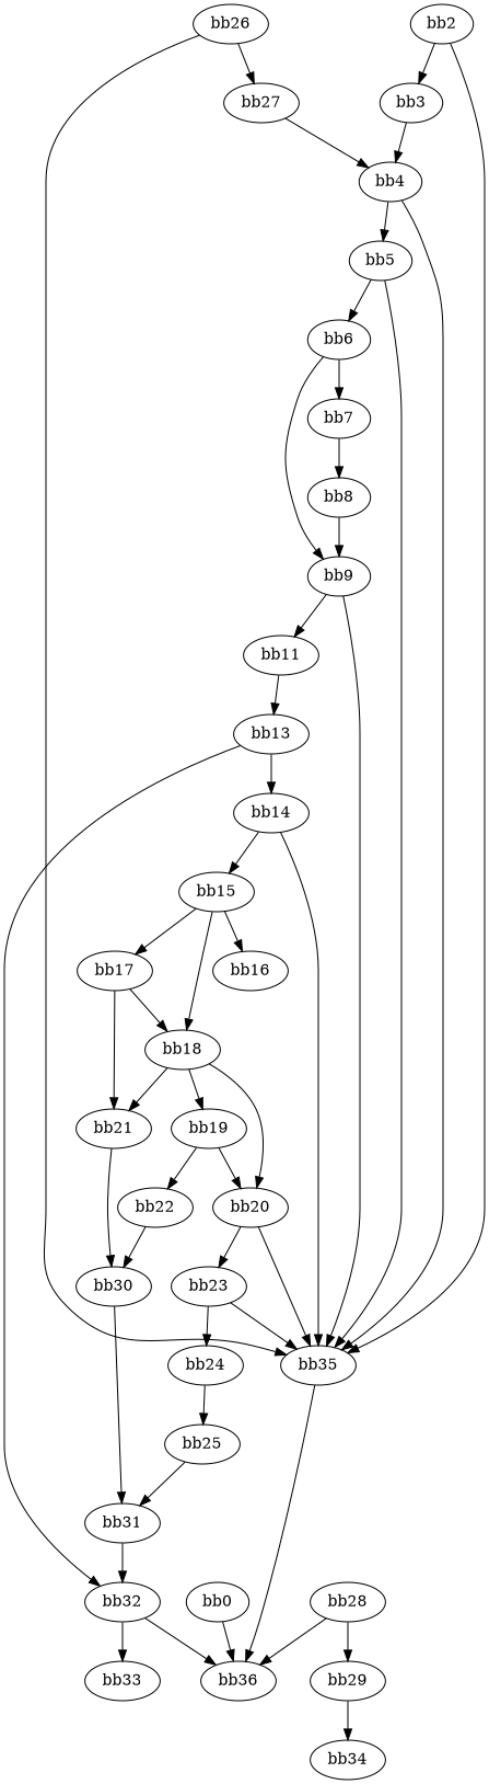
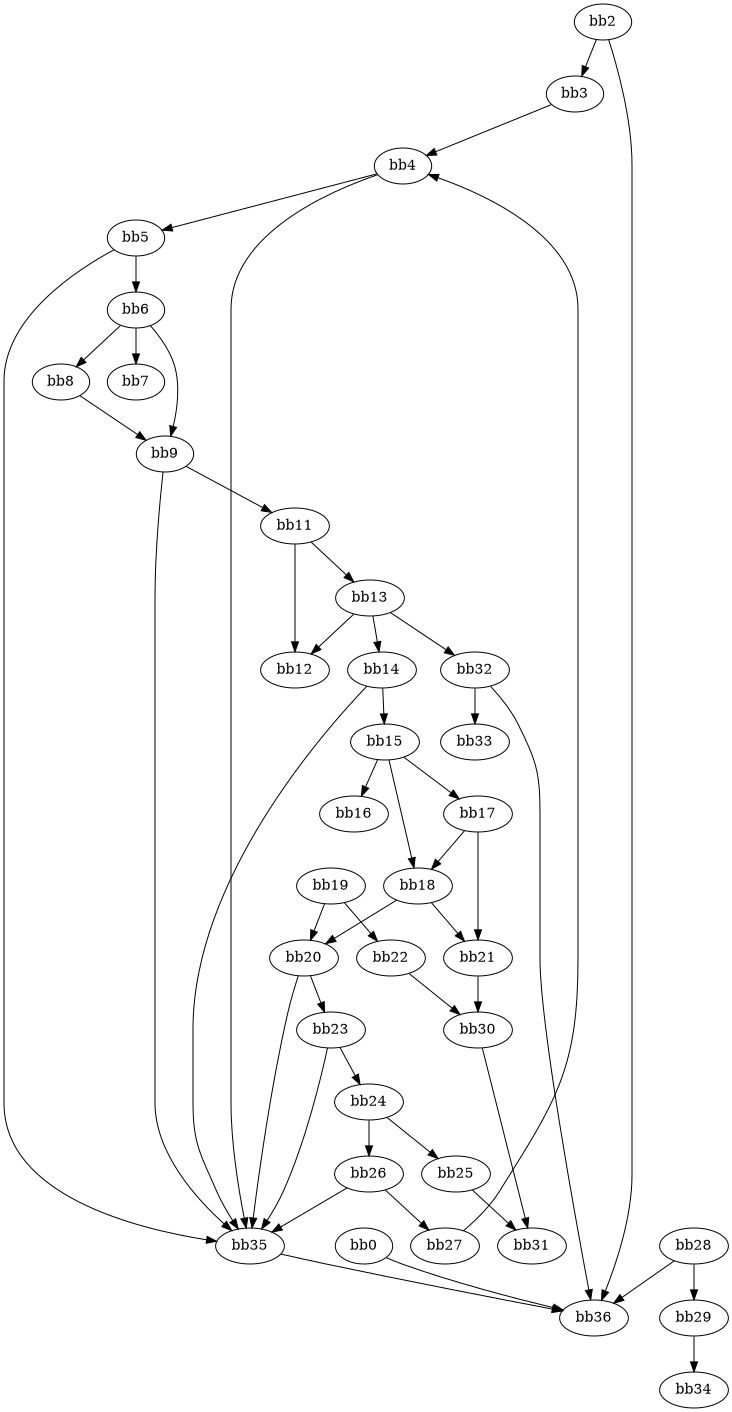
  digraph {
    fontname="DejaVu Serif"
    node [fontname="DejaVu Serif"]
    edge [fontname="DejaVu Serif"]
    n1 [label="bb0\l"]
    n2 [label="bb36\l"]
    n3 [label="bb2\l"]
    n4 [label="bb35\l"]
    n5 [label="bb3\l"]
    n6 [label="bb4\l"]
    n7 [label="bb5\l"]
    n8 [label="bb6\l"]
    n9 [label="bb7\l"]
    n10 [label="bb8\l"]
    n11 [label="bb9\l"]
    n12 [label="bb11\l"]
+   n13 [label="bb12\l"]
    n14 [label="bb13\l"]
    n15 [label="bb28\l"]
    n16 [label="bb29\l"]
    n17 [label="bb32\l"]
    n18 [label="bb14\l"]
    n19 [label="bb33\l"]
    n20 [label="bb15\l"]
    n21 [label="bb16\l"]
    n22 [label="bb17\l"]
    n23 [label="bb18\l"]
    n24 [label="bb21\l"]
    n25 [label="bb19\l"]
    n26 [label="bb20\l"]
    n27 [label="bb30\l"]
    n28 [label="bb22\l"]
    n29 [label="bb23\l"]
    n30 [label="bb24\l"]
    n31 [label="bb31\l"]
    n32 [label="bb25\l"]
    n33 [label="bb26\l"]
    n34 [label="bb27\l"]
    n35 [label="bb34\l"]
    n1 -> n2
-   n3 -> n4
+   n3 -> n2
    n3 -> n5
    n4 -> n2
    n5 -> n6
    n6 -> n4
    n6 -> n7
    n7 -> n4
    n7 -> n8
    n8 -> n9
-   n9 -> n10
+   n8 -> n10
    n8 -> n11
    n10 -> n11
    n11 -> n4
    n11 -> n12
+   n12 -> n13
    n12 -> n14
+   n14 -> n13
    n14 -> n17
    n14 -> n18
    n15 -> n2
    n15 -> n16
    n16 -> n35
    n17 -> n2
    n17 -> n19
    n18 -> n4
    n18 -> n20
    n20 -> n21
    n20 -> n22
    n20 -> n23
    n22 -> n23
    n22 -> n24
    n23 -> n24
-   n23 -> n25
    n23 -> n26
    n24 -> n27
    n25 -> n26
    n25 -> n28
    n26 -> n4
    n26 -> n29
    n27 -> n31
    n28 -> n27
    n29 -> n4
    n29 -> n30
    n30 -> n32
-   n31 -> n17
+   n30 -> n33
    n32 -> n31
    n33 -> n4
    n33 -> n34
    n34 -> n6
  }
